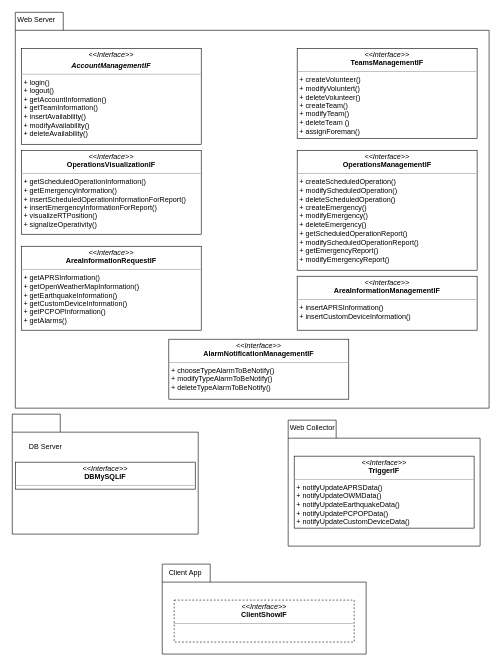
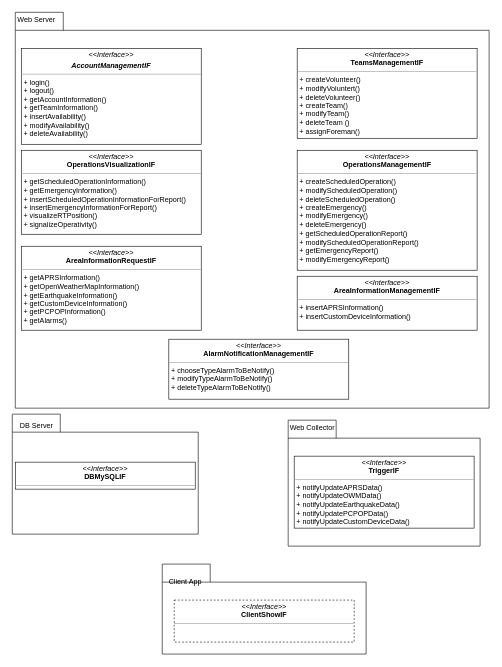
  <mxCell id="0" />
  <mxCell id="1" parent="0" />
  <mxCell id="2" value="" style="shape=folder;fontStyle=1;tabWidth=80;tabHeight=30;tabPosition=left;html=1;boundedLbl=1;" vertex="1" parent="1"><mxGeometry x="25" y="20" width="790" height="660" as="geometry" /></mxCell>
  <mxCell id="3" value="&lt;p style=&quot;margin: 0px ; margin-top: 4px ; text-align: center&quot;&gt;&lt;i&gt;&amp;lt;&amp;lt;Interface&amp;gt;&amp;gt;&lt;/i&gt;&lt;/p&gt;&lt;p style=&quot;margin: 0px ; margin-top: 4px ; text-align: center&quot;&gt;&lt;i&gt;&lt;b&gt;AccountManagementIF&lt;/b&gt;&lt;/i&gt;&lt;/p&gt;&lt;hr size=&quot;1&quot;&gt;&lt;p style=&quot;margin: 0px ; margin-left: 4px&quot;&gt;+ login()&lt;br&gt;+ logout()&lt;/p&gt;&lt;p style=&quot;margin: 0px ; margin-left: 4px&quot;&gt;+ getAccountInformation()&lt;/p&gt;&lt;p style=&quot;margin: 0px ; margin-left: 4px&quot;&gt;+ getTeamInformation()&lt;/p&gt;&lt;p style=&quot;margin: 0px ; margin-left: 4px&quot;&gt;+ insertAvailability()&lt;/p&gt;&lt;p style=&quot;margin: 0px ; margin-left: 4px&quot;&gt;+ modifyAvailability()&lt;/p&gt;&lt;p style=&quot;margin: 0px ; margin-left: 4px&quot;&gt;+ deleteAvailability()&lt;/p&gt;&lt;p style=&quot;margin: 0px ; margin-left: 4px&quot;&gt;&lt;br&gt;&lt;/p&gt;" style="verticalAlign=top;align=left;overflow=fill;fontSize=12;fontFamily=Helvetica;html=1;" vertex="1" parent="1"><mxGeometry x="35" y="80" width="300" height="160" as="geometry" /></mxCell>
  <mxCell id="4" value="&lt;p style=&quot;margin: 0px ; margin-top: 4px ; text-align: center&quot;&gt;&lt;i&gt;&amp;lt;&amp;lt;Interface&amp;gt;&amp;gt;&lt;/i&gt;&lt;br&gt;&lt;b&gt;TeamsManagementIF&lt;/b&gt;&lt;/p&gt;&lt;hr size=&quot;1&quot;&gt;&lt;p style=&quot;margin: 0px ; margin-left: 4px&quot;&gt;+ createVolunteer()&lt;/p&gt;&lt;p style=&quot;margin: 0px ; margin-left: 4px&quot;&gt;+ modifyVoluntert()&lt;br&gt;+ deleteVolunteer()&lt;/p&gt;&lt;p style=&quot;margin: 0px ; margin-left: 4px&quot;&gt;+ createTeam()&lt;/p&gt;&lt;p style=&quot;margin: 0px ; margin-left: 4px&quot;&gt;+ modifyTeam()&lt;/p&gt;&lt;p style=&quot;margin: 0px ; margin-left: 4px&quot;&gt;+ deleteTeam ()&lt;/p&gt;&lt;p style=&quot;margin: 0px ; margin-left: 4px&quot;&gt;+ assignForeman()&lt;/p&gt;" style="verticalAlign=top;align=left;overflow=fill;fontSize=12;fontFamily=Helvetica;html=1;" vertex="1" parent="1"><mxGeometry x="495" y="80" width="300" height="150" as="geometry" /></mxCell>
  <mxCell id="5" value="&lt;p style=&quot;margin: 0px ; margin-top: 4px ; text-align: center&quot;&gt;&lt;i&gt;&amp;lt;&amp;lt;Interface&amp;gt;&amp;gt;&lt;/i&gt;&lt;br&gt;&lt;b&gt;OperationsVisualizationIF&lt;/b&gt;&lt;/p&gt;&lt;hr size=&quot;1&quot;&gt;&lt;p style=&quot;margin: 0px ; margin-left: 4px&quot;&gt;+ getScheduledOperationInformation()&lt;/p&gt;&lt;p style=&quot;margin: 0px ; margin-left: 4px&quot;&gt;&lt;span&gt;+ getEmergencyInformation()&lt;/span&gt;&lt;/p&gt;&lt;p style=&quot;margin: 0px ; margin-left: 4px&quot;&gt;+ insertScheduledOperationInformationForReport()&lt;/p&gt;&lt;p style=&quot;margin: 0px ; margin-left: 4px&quot;&gt;+ insertEmergencyInformationForReport()&lt;/p&gt;&lt;p style=&quot;margin: 0px ; margin-left: 4px&quot;&gt;+ visualizeRTPosition()&lt;/p&gt;&lt;p style=&quot;margin: 0px ; margin-left: 4px&quot;&gt;+ signalizeOperativity()&lt;/p&gt;" style="verticalAlign=top;align=left;overflow=fill;fontSize=12;fontFamily=Helvetica;html=1;" vertex="1" parent="1"><mxGeometry x="35" y="250" width="300" height="140" as="geometry" /></mxCell>
  <mxCell id="6" value="&lt;p style=&quot;margin: 0px ; margin-top: 4px ; text-align: center&quot;&gt;&lt;i&gt;&amp;lt;&amp;lt;Interface&amp;gt;&amp;gt;&lt;/i&gt;&lt;br&gt;&lt;b&gt;OperationsManagementIF&lt;/b&gt;&lt;/p&gt;&lt;hr size=&quot;1&quot;&gt;&lt;p style=&quot;margin: 0px ; margin-left: 4px&quot;&gt;+ createScheduledOperation()&lt;br&gt;&lt;/p&gt;&lt;p style=&quot;margin: 0px ; margin-left: 4px&quot;&gt;+ modifyScheduledOperation()&lt;/p&gt;&lt;p style=&quot;margin: 0px ; margin-left: 4px&quot;&gt;+ deleteScheduledOperation()&lt;/p&gt;&lt;p style=&quot;margin: 0px 0px 0px 4px&quot;&gt;+ createEmergency()&lt;br&gt;&lt;/p&gt;&lt;p style=&quot;margin: 0px 0px 0px 4px&quot;&gt;+ modifyEmergency()&lt;/p&gt;&lt;p style=&quot;margin: 0px 0px 0px 4px&quot;&gt;+ deleteEmergency()&lt;/p&gt;&lt;p style=&quot;margin: 0px 0px 0px 4px&quot;&gt;+ getScheduledOperationReport()&lt;/p&gt;&lt;p style=&quot;margin: 0px 0px 0px 4px&quot;&gt;+ modifyScheduledOperationReport()&lt;/p&gt;&lt;p style=&quot;margin: 0px 0px 0px 4px&quot;&gt;+ getEmergencyReport()&lt;/p&gt;&lt;p style=&quot;margin: 0px 0px 0px 4px&quot;&gt;+ modifyEmergencyReport()&lt;/p&gt;" style="verticalAlign=top;align=left;overflow=fill;fontSize=12;fontFamily=Helvetica;html=1;" vertex="1" parent="1"><mxGeometry x="495" y="250" width="300" height="200" as="geometry" /></mxCell>
  <mxCell id="7" value="&lt;p style=&quot;margin: 0px ; margin-top: 4px ; text-align: center&quot;&gt;&lt;i&gt;&amp;lt;&amp;lt;Interface&amp;gt;&amp;gt;&lt;/i&gt;&lt;br&gt;&lt;b&gt;AreaInformationRequestIF&lt;/b&gt;&lt;/p&gt;&lt;hr size=&quot;1&quot;&gt;&lt;p style=&quot;margin: 0px ; margin-left: 4px&quot;&gt;+ getAPRSInformation()&lt;/p&gt;&lt;p style=&quot;margin: 0px ; margin-left: 4px&quot;&gt;+ getOpenWeatherMapInformation()&lt;/p&gt;&lt;p style=&quot;margin: 0px ; margin-left: 4px&quot;&gt;+ getEarthquakeInformation()&lt;/p&gt;&lt;p style=&quot;margin: 0px ; margin-left: 4px&quot;&gt;+ getCustomDeviceInformation()&lt;/p&gt;&lt;p style=&quot;margin: 0px ; margin-left: 4px&quot;&gt;+ getPCPOPInformation()&lt;/p&gt;&lt;p style=&quot;margin: 0px ; margin-left: 4px&quot;&gt;+ getAlarms()&lt;/p&gt;&lt;p style=&quot;margin: 0px ; margin-left: 4px&quot;&gt;&lt;br&gt;&lt;/p&gt;" style="verticalAlign=top;align=left;overflow=fill;fontSize=12;fontFamily=Helvetica;html=1;" vertex="1" parent="1"><mxGeometry x="35" y="410" width="300" height="140" as="geometry" /></mxCell>
  <mxCell id="8" value="&lt;p style=&quot;margin: 0px ; margin-top: 4px ; text-align: center&quot;&gt;&lt;i&gt;&amp;lt;&amp;lt;Interface&amp;gt;&amp;gt;&lt;/i&gt;&lt;br&gt;&lt;b&gt;AlarmNotificationManagementIF&lt;/b&gt;&lt;/p&gt;&lt;hr size=&quot;1&quot;&gt;&lt;p style=&quot;margin: 0px ; margin-left: 4px&quot;&gt;+ chooseTypeAlarmToBeNotify()&lt;br&gt;&lt;/p&gt;&lt;p style=&quot;margin: 0px ; margin-left: 4px&quot;&gt;+ modifyTypeAlarmToBeNotify()&lt;/p&gt;&lt;p style=&quot;margin: 0px ; margin-left: 4px&quot;&gt;+ deleteTypeAlarmToBeNotify()&lt;/p&gt;" style="verticalAlign=top;align=left;overflow=fill;fontSize=12;fontFamily=Helvetica;html=1;" vertex="1" parent="1"><mxGeometry x="281" y="565" width="300" height="100" as="geometry" /></mxCell>
  <mxCell id="9" value="&lt;p style=&quot;margin: 0px ; margin-top: 4px ; text-align: center&quot;&gt;&lt;i&gt;&amp;lt;&amp;lt;Interface&amp;gt;&amp;gt;&lt;/i&gt;&lt;br&gt;&lt;b&gt;AreaInformationManagementIF&lt;/b&gt;&lt;/p&gt;&lt;hr size=&quot;1&quot;&gt;&lt;p style=&quot;margin: 0px 0px 0px 4px&quot;&gt;+ insertAPRSInformation()&lt;/p&gt;&lt;p style=&quot;margin: 0px 0px 0px 4px&quot;&gt;+ insertCustomDeviceInformation()&lt;/p&gt;" style="verticalAlign=top;align=left;overflow=fill;fontSize=12;fontFamily=Helvetica;html=1;" vertex="1" parent="1"><mxGeometry x="495" y="460" width="300" height="90" as="geometry" /></mxCell>
  <mxCell id="10" value="Web Server" style="text;html=1;align=center;verticalAlign=middle;resizable=0;points=[];autosize=1;strokeColor=none;fillColor=none;" vertex="1" parent="1"><mxGeometry x="20" y="23" width="80" height="20" as="geometry" /></mxCell>
  <mxCell id="11" value="" style="shape=folder;fontStyle=1;tabWidth=80;tabHeight=30;tabPosition=left;html=1;boundedLbl=1;" vertex="1" parent="1"><mxGeometry x="20" y="690" width="310" height="200" as="geometry" /></mxCell>
  <mxCell id="12" value="&lt;p style=&quot;margin: 0px ; margin-top: 4px ; text-align: center&quot;&gt;&lt;i&gt;&amp;lt;&amp;lt;Interface&amp;gt;&amp;gt;&lt;/i&gt;&lt;br&gt;&lt;b&gt;DBMySQLIF&lt;/b&gt;&lt;/p&gt;&lt;hr size=&quot;1&quot;&gt;&lt;p style=&quot;margin: 0px ; margin-left: 4px&quot;&gt;&lt;br&gt;&lt;/p&gt;" style="verticalAlign=top;align=left;overflow=fill;fontSize=12;fontFamily=Helvetica;html=1;" vertex="1" parent="1"><mxGeometry x="25" y="770" width="300" height="45" as="geometry" /></mxCell>
- <mxCell id="13" value="DB Server" style="text;html=1;align=center;verticalAlign=middle;resizable=0;points=[];autosize=1;strokeColor=none;fillColor=none;" vertex="1" parent="1"><mxGeometry x="40" y="735" width="70" height="20" as="geometry" /></mxCell>
+ <mxCell id="13" value="DB Server" style="text;html=1;align=center;verticalAlign=middle;resizable=0;points=[];autosize=1;strokeColor=none;fillColor=none;" vertex="1" parent="1"><mxGeometry x="25" y="700" width="70" height="20" as="geometry" /></mxCell>
  <mxCell id="14" value="" style="shape=folder;fontStyle=1;tabWidth=80;tabHeight=30;tabPosition=left;html=1;boundedLbl=1;" vertex="1" parent="1"><mxGeometry x="480" y="700" width="320" height="210" as="geometry" /></mxCell>
  <mxCell id="15" value="&lt;p style=&quot;margin: 0px ; margin-top: 4px ; text-align: center&quot;&gt;&lt;i&gt;&amp;lt;&amp;lt;Interface&amp;gt;&amp;gt;&lt;/i&gt;&lt;br&gt;&lt;b&gt;TriggerIF&lt;/b&gt;&lt;/p&gt;&lt;hr size=&quot;1&quot;&gt;&lt;p style=&quot;margin: 0px ; margin-left: 4px&quot;&gt;+ notifyUpdateAPRSData()&lt;/p&gt;&lt;p style=&quot;margin: 0px ; margin-left: 4px&quot;&gt;+&amp;nbsp;&lt;span&gt;notifyUpdateOWMData()&lt;/span&gt;&lt;/p&gt;&lt;p style=&quot;margin: 0px ; margin-left: 4px&quot;&gt;&lt;span&gt;+&lt;/span&gt;&lt;span&gt;&amp;nbsp;notifyUpdateEarthquakeData()&lt;/span&gt;&lt;/p&gt;&lt;p style=&quot;margin: 0px 0px 0px 4px&quot;&gt;+ notifyUpdatePCPOPData()&lt;/p&gt;&lt;p style=&quot;margin: 0px 0px 0px 4px&quot;&gt;+ notifyUpdateCustomDeviceData()&lt;/p&gt;" style="verticalAlign=top;align=left;overflow=fill;fontSize=12;fontFamily=Helvetica;html=1;" vertex="1" parent="1"><mxGeometry x="490" y="760" width="300" height="120" as="geometry" /></mxCell>
  <mxCell id="16" value="Web Collector" style="text;html=1;align=center;verticalAlign=middle;resizable=0;points=[];autosize=1;strokeColor=none;fillColor=none;" vertex="1" parent="1"><mxGeometry x="475" y="703" width="90" height="20" as="geometry" /></mxCell>
  <mxCell id="17" value="" style="shape=folder;fontStyle=1;tabWidth=80;tabHeight=30;tabPosition=left;html=1;boundedLbl=1;" vertex="1" parent="1"><mxGeometry x="270" y="940" width="340" height="150" as="geometry" /></mxCell>
  <mxCell id="18" value="&lt;p style=&quot;margin: 0px ; margin-top: 4px ; text-align: center&quot;&gt;&lt;i&gt;&amp;lt;&amp;lt;Interface&amp;gt;&amp;gt;&lt;/i&gt;&lt;br&gt;&lt;b&gt;ClientShowIF&lt;/b&gt;&lt;/p&gt;&lt;hr size=&quot;1&quot;&gt;&lt;p style=&quot;margin: 0px ; margin-left: 4px&quot;&gt;&lt;br&gt;&lt;/p&gt;" style="verticalAlign=top;align=left;overflow=fill;fontSize=12;fontFamily=Helvetica;html=1;dashed=1;" vertex="1" parent="1"><mxGeometry x="290" y="1000" width="300" height="70" as="geometry" /></mxCell>
- <mxCell id="19" value="Client App" style="text;html=1;align=center;verticalAlign=middle;resizable=0;points=[];autosize=1;strokeColor=none;fillColor=none;" vertex="1" parent="1"><mxGeometry x="273" y="945" width="70" height="20" as="geometry" /></mxCell>
+ <mxCell id="19" value="Client App" style="text;html=1;align=center;verticalAlign=middle;resizable=0;points=[];autosize=1;strokeColor=none;fillColor=none;" vertex="1" parent="1"><mxGeometry x="273" y="960" width="70" height="20" as="geometry" /></mxCell>
